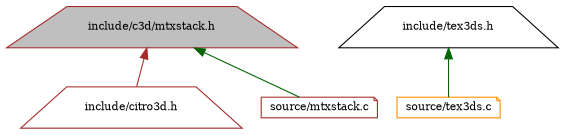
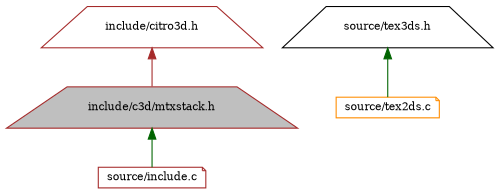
  digraph {
    fontname="DejaVu Serif"
    node [color=brown fillcolor=white fontname="DejaVu Serif" fontsize=10 shape=trapezium style=filled]
    edge [color=darkgreen dir=back fontname="DejaVu Serif" fontsize=10 labelfontname=Helvetica labelfontsize=10 style=solid]
    n1 [fillcolor=grey75 fontcolor=black height=0.2 label="include/c3d/mtxstack.h" width=0.4]
    n2 [height=0.2 label="include/citro3d.h" width=0.4]
-   n3 [height=0.2 label="source/mtxstack.c" shape=note width=0.4]
-   n4 [color=black height=0.2 label="include/tex3ds.h" width=0.4]
-   n5 [color=darkorange height=0.2 label="source/tex3ds.c" shape=note width=0.4]
-   n1 -> n2 [color=brown]
+   n3 [height=0.2 label="source/include.c" shape=note width=0.4]
+   n4 [color=black height=0.2 label="source/tex3ds.h" width=0.4]
+   n5 [color=darkorange height=0.2 label="source/tex2ds.c" shape=note width=0.4]
+   n2 -> n1 [color=brown]
    n1 -> n3
    n4 -> n5
  }
